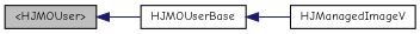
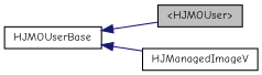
  digraph {
    fontname="Comic Neue"
    rankdir=LR
    node [color=black fillcolor=white fontname="Comic Neue" fontsize=10 shape=record style=filled]
    edge [color=midnightblue dir=back fontname="Comic Neue" fontsize=10 labelfontname=Helvetica labelfontsize=10 style=solid]
    n1 [fillcolor=grey75 fontcolor=black height=0.2 label="\<HJMOUser\>" width=0.4]
    n2 [height=0.2 label=HJMOUserBase width=0.4]
    n3 [height=0.2 label=HJManagedImageV width=0.4]
-   n1 -> n2
+   n2 -> n1
    n2 -> n3
  }
